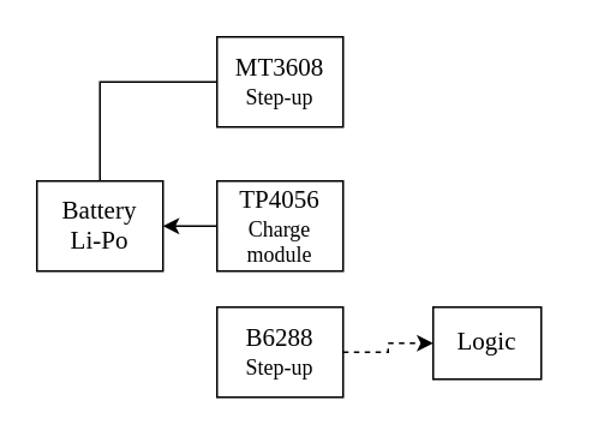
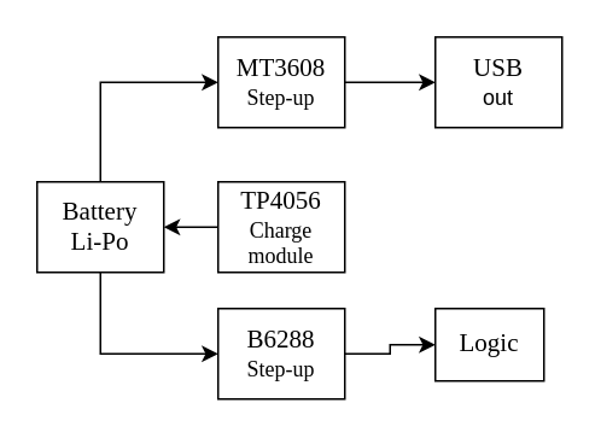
  <mxCell id="0" />
  <mxCell id="1" parent="0" />
  <mxCell id="2" value="" style="edgeStyle=orthogonalEdgeStyle;rounded=0;orthogonalLoop=1;jettySize=auto;html=1;startArrow=classic;startFill=1;endArrow=none;endFill=0;" edge="1" parent="1" source="5" target="6"><mxGeometry relative="1" as="geometry" /></mxCell>
- <mxCell id="3" style="edgeStyle=orthogonalEdgeStyle;rounded=0;orthogonalLoop=1;jettySize=auto;html=1;entryX=0;entryY=0.5;entryDx=0;entryDy=0;startArrow=none;startFill=0;endArrow=none;endFill=1;" edge="1" parent="1" source="5" target="8"><mxGeometry relative="1" as="geometry"><Array as="points"><mxPoint x="55" y="45" /></Array></mxGeometry></mxCell>
+ <mxCell id="3" style="edgeStyle=orthogonalEdgeStyle;rounded=0;orthogonalLoop=1;jettySize=auto;html=1;entryX=0;entryY=0.5;entryDx=0;entryDy=0;startArrow=none;startFill=0;endArrow=classic;endFill=1;" edge="1" parent="1" source="5" target="8"><mxGeometry relative="1" as="geometry"><Array as="points"><mxPoint x="55" y="45" /></Array></mxGeometry></mxCell>
+ <mxCell id="4" style="edgeStyle=orthogonalEdgeStyle;rounded=0;orthogonalLoop=1;jettySize=auto;html=1;startArrow=none;startFill=0;endArrow=classic;endFill=1;entryX=0;entryY=0.5;entryDx=0;entryDy=0;" edge="1" parent="1" source="5" target="11"><mxGeometry relative="1" as="geometry"><mxPoint x="55" y="200" as="targetPoint" /><Array as="points"><mxPoint x="55" y="195" /></Array></mxGeometry></mxCell>
  <mxCell id="5" value="&lt;font face=&quot;Times New Roman&quot; style=&quot;font-size: 14px&quot;&gt;Battery&lt;br&gt;Li-Po&lt;/font&gt;" style="rounded=0;whiteSpace=wrap;html=1;fillColor=none;" vertex="1" parent="1"><mxGeometry x="20" y="100" width="70" height="50" as="geometry" /></mxCell>
  <mxCell id="6" value="&lt;font face=&quot;Times New Roman&quot;&gt;&lt;span style=&quot;font-size: 14px&quot;&gt;TP4056&lt;br&gt;&lt;/span&gt;Charge module&lt;/font&gt;" style="rounded=0;whiteSpace=wrap;html=1;fillColor=none;" vertex="1" parent="1"><mxGeometry x="120" y="100" width="70" height="50" as="geometry" /></mxCell>
+ <mxCell id="7" style="edgeStyle=orthogonalEdgeStyle;rounded=0;orthogonalLoop=1;jettySize=auto;html=1;startArrow=none;startFill=0;endArrow=classic;endFill=1;entryX=0;entryY=0.5;entryDx=0;entryDy=0;" edge="1" parent="1" source="8" target="9"><mxGeometry relative="1" as="geometry"><mxPoint x="230" y="45" as="targetPoint" /></mxGeometry></mxCell>
  <mxCell id="8" value="&lt;font face=&quot;Times New Roman&quot;&gt;&lt;span style=&quot;font-size: 14px&quot;&gt;MT3608&lt;br&gt;&lt;/span&gt;Step-up&lt;/font&gt;" style="rounded=0;whiteSpace=wrap;html=1;fillColor=none;" vertex="1" parent="1"><mxGeometry x="120" y="20" width="70" height="50" as="geometry" /></mxCell>
- <mxCell id="10" style="edgeStyle=orthogonalEdgeStyle;rounded=0;orthogonalLoop=1;jettySize=auto;html=1;startArrow=none;startFill=0;endArrow=classic;endFill=1;entryX=0;entryY=0.5;entryDx=0;entryDy=0;dashed=1;" edge="1" parent="1" source="11" target="12"><mxGeometry relative="1" as="geometry"><mxPoint x="240" y="195" as="targetPoint" /></mxGeometry></mxCell>
+ <mxCell id="9" value="&lt;font face=&quot;Times New Roman&quot;&gt;&lt;span style=&quot;font-size: 14px&quot;&gt;USB&lt;br&gt;&lt;/span&gt;&lt;/font&gt;out" style="rounded=0;whiteSpace=wrap;html=1;fillColor=none;" vertex="1" parent="1"><mxGeometry x="240" y="20" width="70" height="50" as="geometry" /></mxCell>
+ <mxCell id="10" style="edgeStyle=orthogonalEdgeStyle;rounded=0;orthogonalLoop=1;jettySize=auto;html=1;startArrow=none;startFill=0;endArrow=classic;endFill=1;entryX=0;entryY=0.5;entryDx=0;entryDy=0;" edge="1" parent="1" source="11" target="12"><mxGeometry relative="1" as="geometry"><mxPoint x="240" y="195" as="targetPoint" /></mxGeometry></mxCell>
  <mxCell id="11" value="&lt;font face=&quot;Times New Roman&quot;&gt;&lt;span style=&quot;font-size: 14px&quot;&gt;B6288&lt;br&gt;&lt;/span&gt;Step-up&lt;/font&gt;" style="rounded=0;whiteSpace=wrap;html=1;fillColor=none;" vertex="1" parent="1"><mxGeometry x="120" y="170" width="70" height="50" as="geometry" /></mxCell>
  <mxCell id="12" value="&lt;font face=&quot;Times New Roman&quot;&gt;&lt;span style=&quot;font-size: 14px&quot;&gt;Logic&lt;/span&gt;&lt;/font&gt;" style="rounded=0;whiteSpace=wrap;html=1;fillColor=none;" vertex="1" parent="1"><mxGeometry x="240" y="170" width="60" height="40" as="geometry" /></mxCell>
